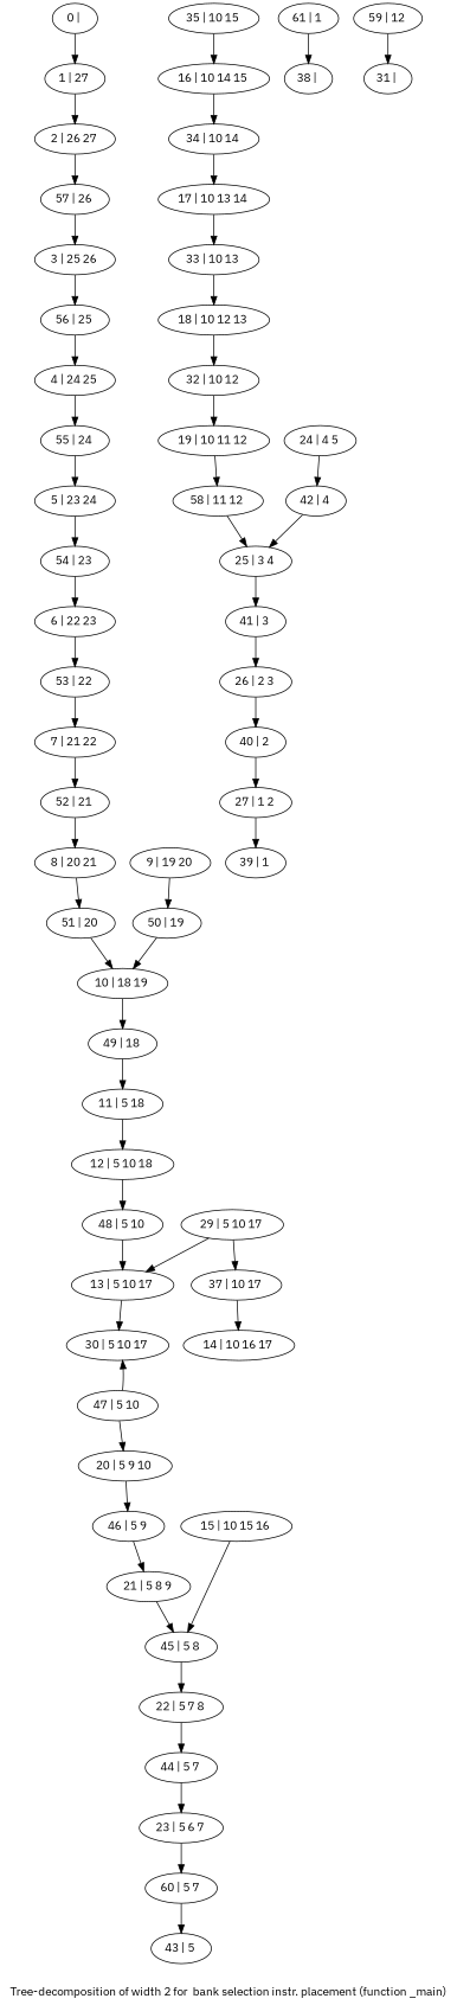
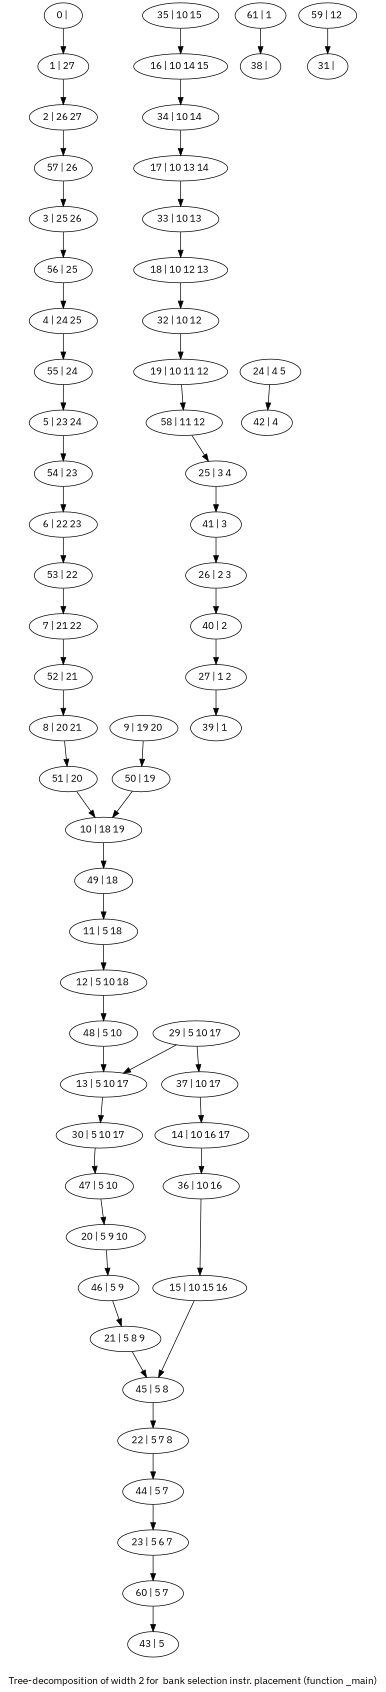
  digraph {
    fontname="IBM Plex Sans"
    label="Tree-decomposition of width 2 for  bank selection instr. placement (function _main)"
    node [fontname="IBM Plex Sans"]
    edge [fontname="IBM Plex Sans"]
    n1 [label="0 | "]
    n2 [label="1 | 27 "]
    n3 [label="2 | 26 27 "]
    n4 [label="57 | 26 "]
    n5 [label="3 | 25 26 "]
    n6 [label="56 | 25 "]
    n7 [label="4 | 24 25 "]
    n8 [label="55 | 24 "]
    n9 [label="5 | 23 24 "]
    n10 [label="54 | 23 "]
    n11 [label="6 | 22 23 "]
    n12 [label="53 | 22 "]
    n13 [label="7 | 21 22 "]
    n14 [label="52 | 21 "]
    n15 [label="8 | 20 21 "]
    n16 [label="51 | 20 "]
    n17 [label="10 | 18 19 "]
    n18 [label="9 | 19 20 "]
    n19 [label="50 | 19 "]
    n20 [label="49 | 18 "]
    n21 [label="11 | 5 18 "]
    n22 [label="12 | 5 10 18 "]
    n23 [label="48 | 5 10 "]
    n24 [label="13 | 5 10 17 "]
    n25 [label="30 | 5 10 17 "]
    n26 [label="29 | 5 10 17 "]
    n27 [label="37 | 10 17 "]
    n28 [label="47 | 5 10 "]
    n29 [label="14 | 10 16 17 "]
+   n30 [label="36 | 10 16 "]
    n31 [label="15 | 10 15 16 "]
    n32 [label="45 | 5 8 "]
    n33 [label="35 | 10 15 "]
    n34 [label="16 | 10 14 15 "]
    n35 [label="34 | 10 14 "]
    n36 [label="17 | 10 13 14 "]
    n37 [label="33 | 10 13 "]
    n38 [label="18 | 10 12 13 "]
    n39 [label="32 | 10 12 "]
    n40 [label="19 | 10 11 12 "]
    n41 [label="58 | 11 12 "]
    n42 [label="25 | 3 4 "]
    n43 [label="20 | 5 9 10 "]
    n44 [label="46 | 5 9 "]
    n45 [label="21 | 5 8 9 "]
    n46 [label="22 | 5 7 8 "]
    n47 [label="44 | 5 7 "]
    n48 [label="23 | 5 6 7 "]
    n49 [label="60 | 5 7 "]
    n50 [label="43 | 5 "]
    n51 [label="24 | 4 5 "]
    n52 [label="42 | 4 "]
    n53 [label="41 | 3 "]
    n54 [label="26 | 2 3 "]
    n55 [label="40 | 2 "]
    n56 [label="27 | 1 2 "]
    n57 [label="39 | 1 "]
    n58 [label="61 | 1 "]
    n59 [label="38 | "]
    n60 [label="31 | "]
    n61 [label="59 | 12 "]
    n1 -> n2
    n2 -> n3
    n3 -> n4
    n4 -> n5
    n5 -> n6
    n6 -> n7
    n7 -> n8
    n8 -> n9
    n9 -> n10
    n10 -> n11
    n11 -> n12
    n12 -> n13
    n13 -> n14
    n14 -> n15
    n15 -> n16
    n16 -> n17
    n17 -> n20
    n18 -> n19
    n19 -> n17
    n20 -> n21
    n21 -> n22
    n22 -> n23
    n23 -> n24
    n24 -> n25
-   n28 -> n25
+   n25 -> n28
    n26 -> n24
    n26 -> n27
    n27 -> n29
    n28 -> n43
+   n29 -> n30
+   n30 -> n31
    n31 -> n32
    n32 -> n46
    n33 -> n34
    n34 -> n35
    n35 -> n36
    n36 -> n37
    n37 -> n38
    n38 -> n39
    n39 -> n40
    n40 -> n41
    n41 -> n42
    n42 -> n53
    n43 -> n44
    n44 -> n45
    n45 -> n32
    n46 -> n47
    n47 -> n48
    n48 -> n49
    n49 -> n50
    n51 -> n52
-   n52 -> n42
    n53 -> n54
    n54 -> n55
    n55 -> n56
    n56 -> n57
    n58 -> n59
    n61 -> n60
  }
